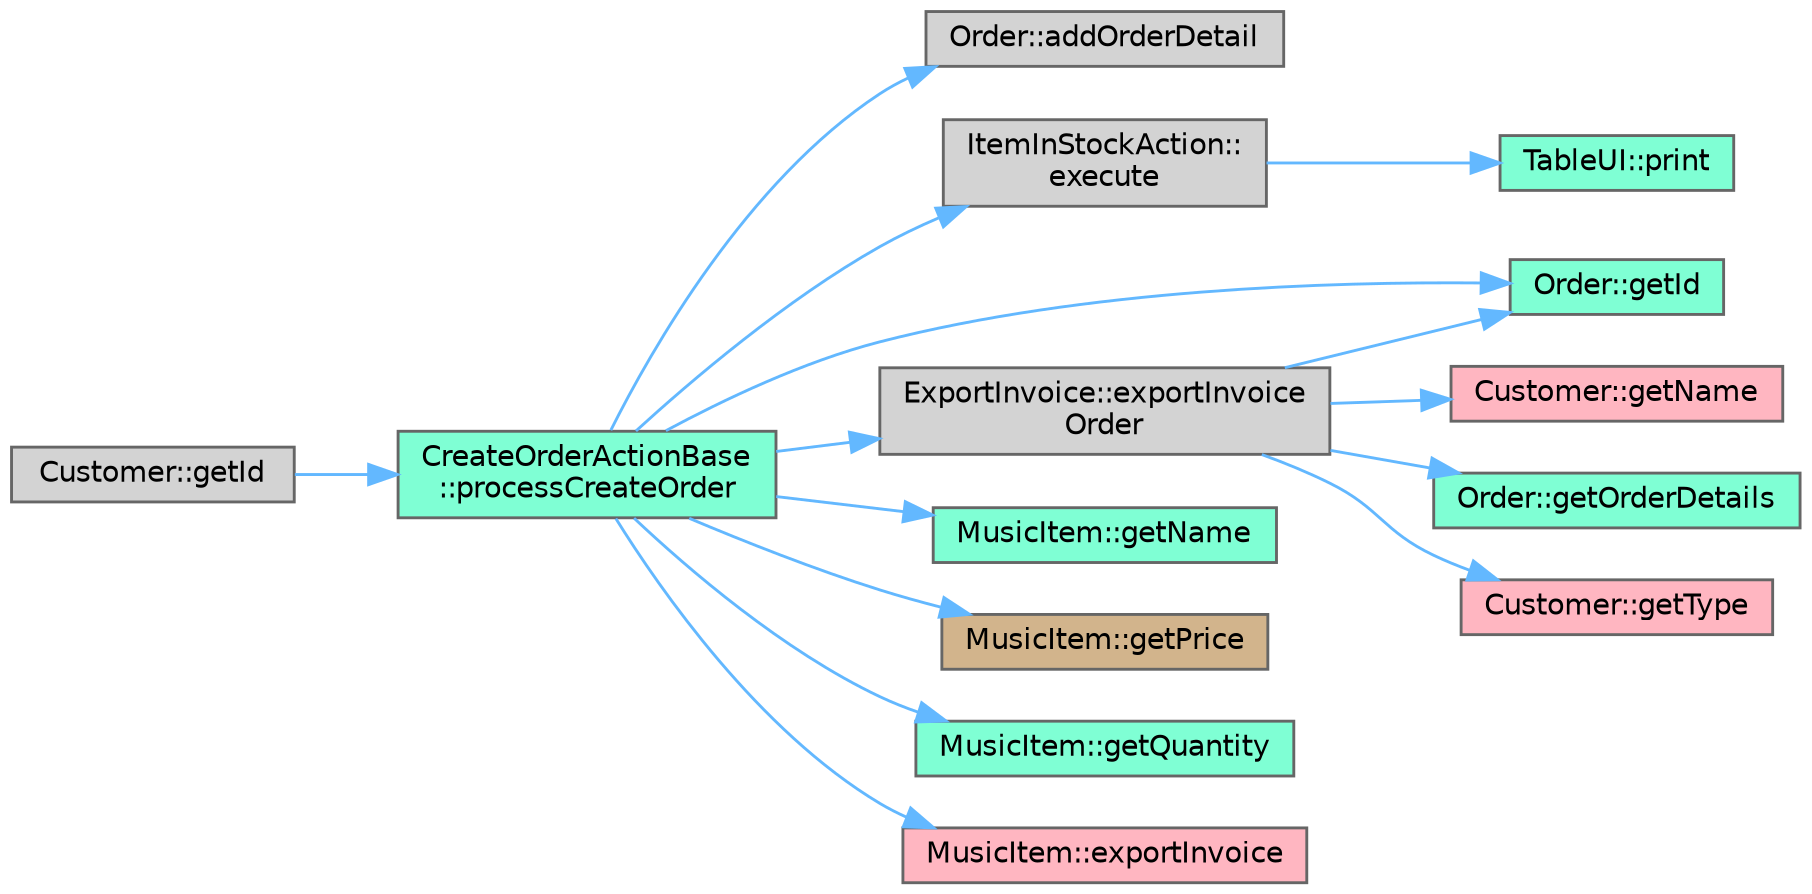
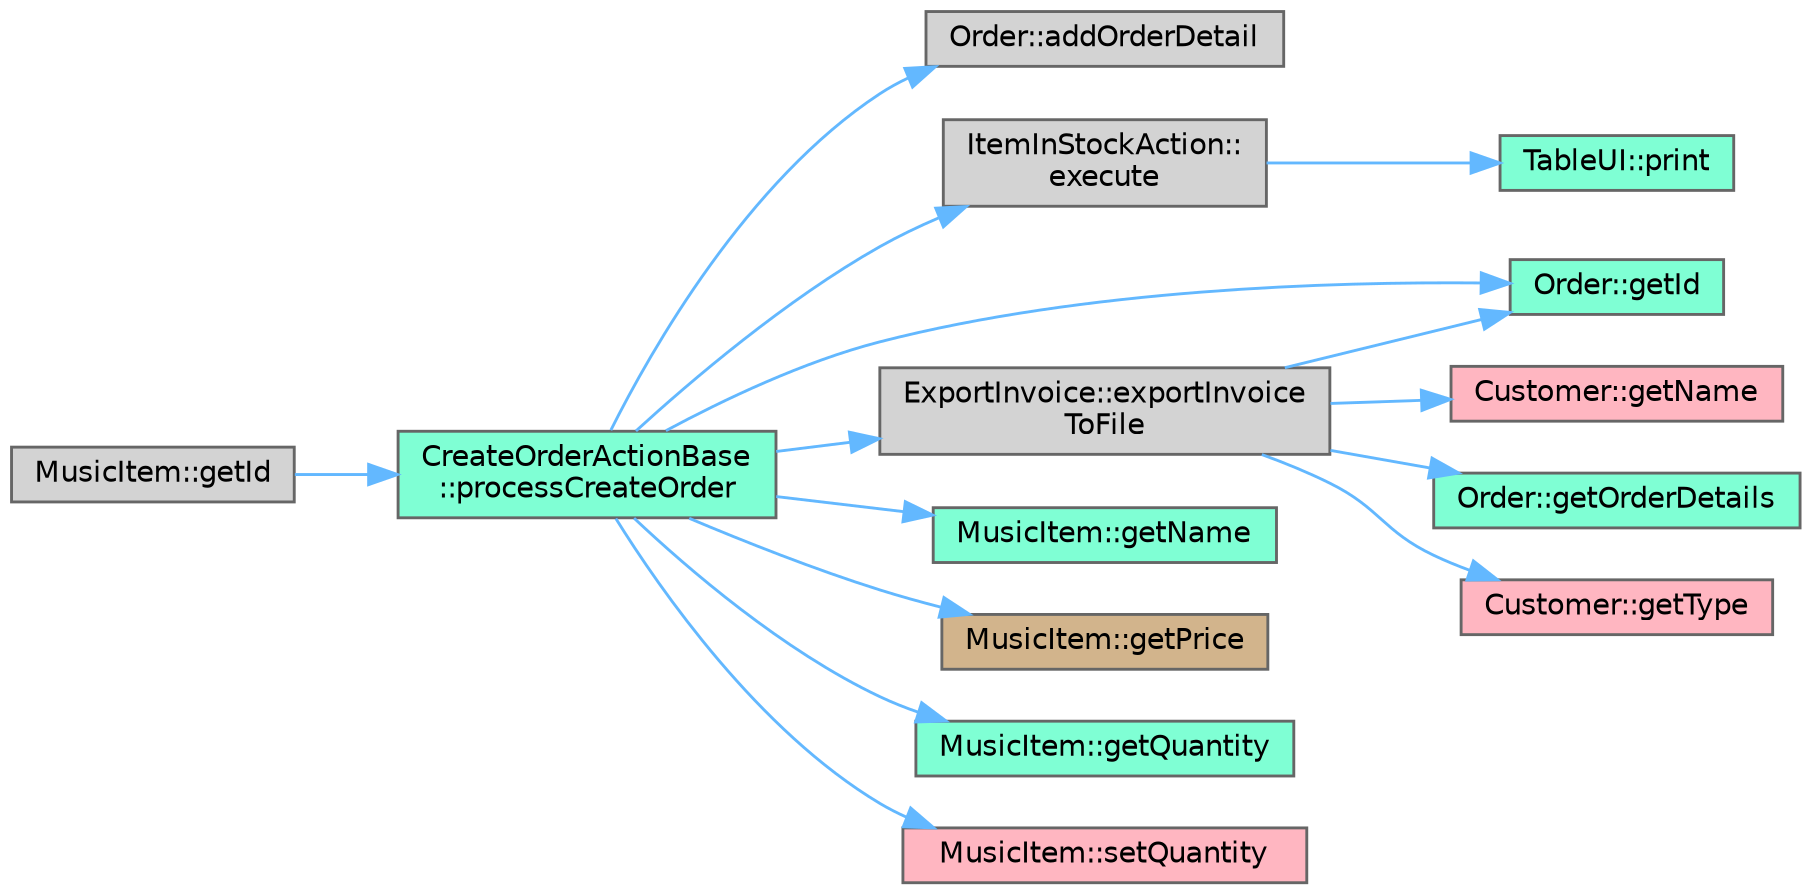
  digraph {
    rankdir=LR
    node [color=grey40 fillcolor=aquamarine fontname=Helvetica fontsize=10 shape=box style=filled]
    edge [color=steelblue1 fontname=Helvetica fontsize=10 labelfontname=Helvetica labelfontsize=10 style=solid]
    n1 [color=gray40 fontcolor=black height=0.2 label="CreateOrderActionBase\l::processCreateOrder" width=0.4]
    n2 [fillcolor=lightgrey height=0.2 label="Order::addOrderDetail" width=0.4]
    n3 [fillcolor=lightgrey height=0.2 label="ItemInStockAction::\lexecute" width=0.4]
-   n4 [fillcolor=lightgrey height=0.2 label="ExportInvoice::exportInvoice\lOrder" width=0.4]
+   n4 [fillcolor=lightgrey height=0.2 label="ExportInvoice::exportInvoice\lToFile" width=0.4]
    n5 [height=0.2 label="Order::getId" width=0.4]
    n6 [height=0.2 label="MusicItem::getName" width=0.4]
    n7 [fillcolor=tan height=0.2 label="MusicItem::getPrice" width=0.4]
    n8 [height=0.2 label="MusicItem::getQuantity" width=0.4]
-   n9 [fillcolor=lightpink height=0.2 label="MusicItem::exportInvoice" width=0.4]
+   n9 [fillcolor=lightpink height=0.2 label="MusicItem::setQuantity" width=0.4]
    n10 [height=0.2 label="TableUI::print" width=0.4]
    n11 [fillcolor=lightpink height=0.2 label="Customer::getName" width=0.4]
    n12 [height=0.2 label="Order::getOrderDetails" width=0.4]
    n13 [fillcolor=lightpink height=0.2 label="Customer::getType" width=0.4]
-   n14 [fillcolor=lightgrey height=0.2 label="Customer::getId" width=0.4]
+   n14 [fillcolor=lightgrey height=0.2 label="MusicItem::getId" width=0.4]
    n1 -> n2
    n1 -> n3
    n1 -> n4
    n1 -> n5
    n1 -> n6
    n1 -> n7
    n1 -> n8
    n1 -> n9
    n3 -> n10
    n4 -> n5
    n4 -> n11
    n4 -> n12
    n4 -> n13
    n14 -> n1
  }
